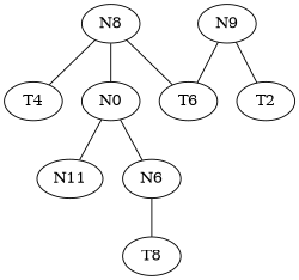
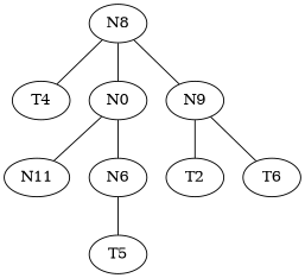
  digraph {
    edge [arrowhead=none]
    n1 [label=N8]
    T4
    n3 [label=N0]
    N9
    N11
    N6
    T2
    T6
-   T5 [label=T8]
+   T5
    n1 -> T4
    n1 -> n3
-   n1 -> T6
+   n1 -> N9
    n3 -> N11
    n3 -> N6
    N9 -> T2
    N9 -> T6
    N6 -> T5
  }
